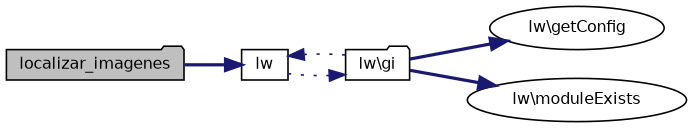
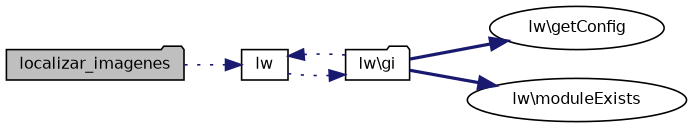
  digraph {
    rankdir=LR
    node [color=black fillcolor=white fontname=Helvetica fontsize=10 shape=folder style=filled]
    edge [color=midnightblue fontname=Helvetica fontsize=10 labelfontname=Helvetica labelfontsize=10 style=dotted]
    n1 [fillcolor=grey75 fontcolor=black height=0.2 label=localizar_imagenes width=0.4]
    n2 [height=0.2 label=lw shape=box width=0.4]
    n3 [height=0.2 label="lw\\gi" width=0.4]
    n4 [height=0.2 label="lw\\getConfig" shape=ellipse width=0.4]
    n5 [height=0.2 label="lw\\moduleExists" shape=ellipse width=0.4]
-   n1 -> n2 [style=bold]
+   n1 -> n2
    n2 -> n3
    n3 -> n2
    n3 -> n4 [style=bold]
    n3 -> n5 [style=bold]
  }
